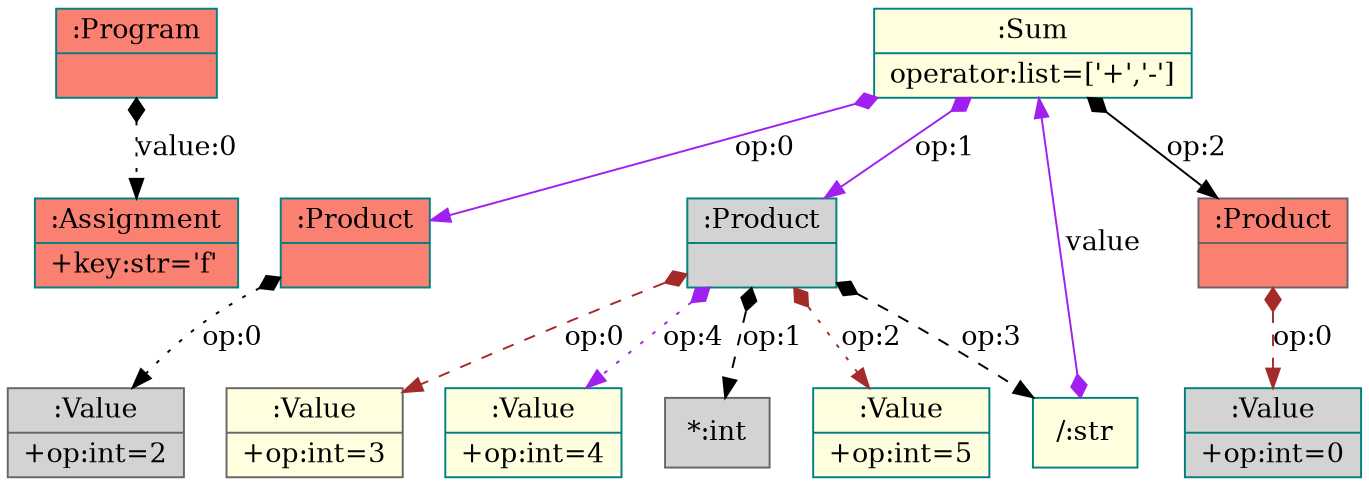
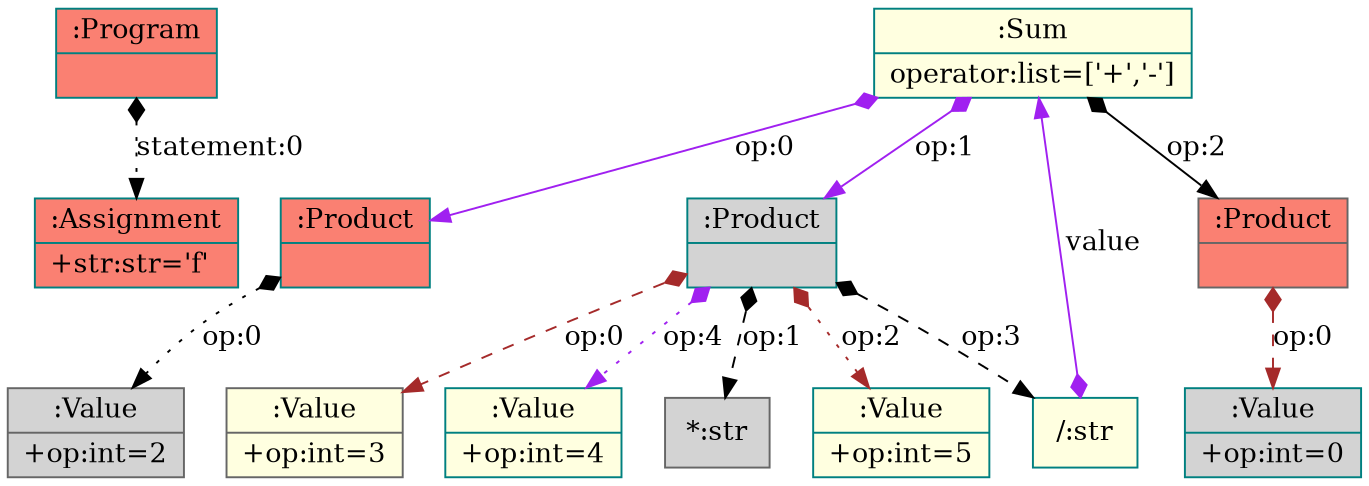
  digraph {
    fontname="Bitstream Vera Sans"
    fontsize=8
    nodesep=0.3
    node [color=teal fillcolor=lightyellow shape=record style=filled]
    edge [arrowtail=diamond color=black dir=both style=dotted]
    n1 [fillcolor=salmon label="{:Program|}"]
-   n2 [fillcolor=salmon label="{:Assignment|+key:str='f'\l}"]
+   n2 [fillcolor=salmon label="{:Assignment|+str:str='f'\l}"]
    n3 [label="{:Sum|operator:list=['+','-']\l}"]
    n4 [fillcolor=salmon label="{:Product|}"]
    n5 [fillcolor=lightgrey label="{:Product|}"]
    n6 [color=gray40 fillcolor=salmon label="{:Product|}"]
    n7 [color=gray40 fillcolor=lightgrey label="{:Value|+op:int=2\l}"]
    n8 [color=gray40 label="{:Value|+op:int=3\l}"]
-   "*:str" [color=gray40 fillcolor=lightgrey label="*:int"]
+   "*:str" [color=gray40 fillcolor=lightgrey]
    n10 [label="{:Value|+op:int=5\l}"]
    "/:str"
    n12 [label="{:Value|+op:int=4\l}"]
    n13 [fillcolor=lightgrey label="{:Value|+op:int=0\l}"]
-   n1 -> n2 [label="value:0"]
+   n1 -> n2 [label="statement:0"]
    n3 -> n4 [color=purple label="op:0" style=solid]
    n3 -> n5 [color=purple label="op:1" style=solid]
    n3 -> n6 [label="op:2" style=solid]
    n4 -> n7 [label="op:0"]
    n5 -> n8 [color=brown label="op:0" style=dashed]
    n5 -> "*:str" [label="op:1" style=dashed]
    n5 -> n10 [color=brown label="op:2"]
    n5 -> "/:str" [label="op:3" style=dashed]
    n5 -> n12 [color=purple label="op:4"]
    n6 -> n13 [color=brown label="op:0" style=dashed]
    "/:str" -> n3 [color=purple label=value style=solid]
  }
